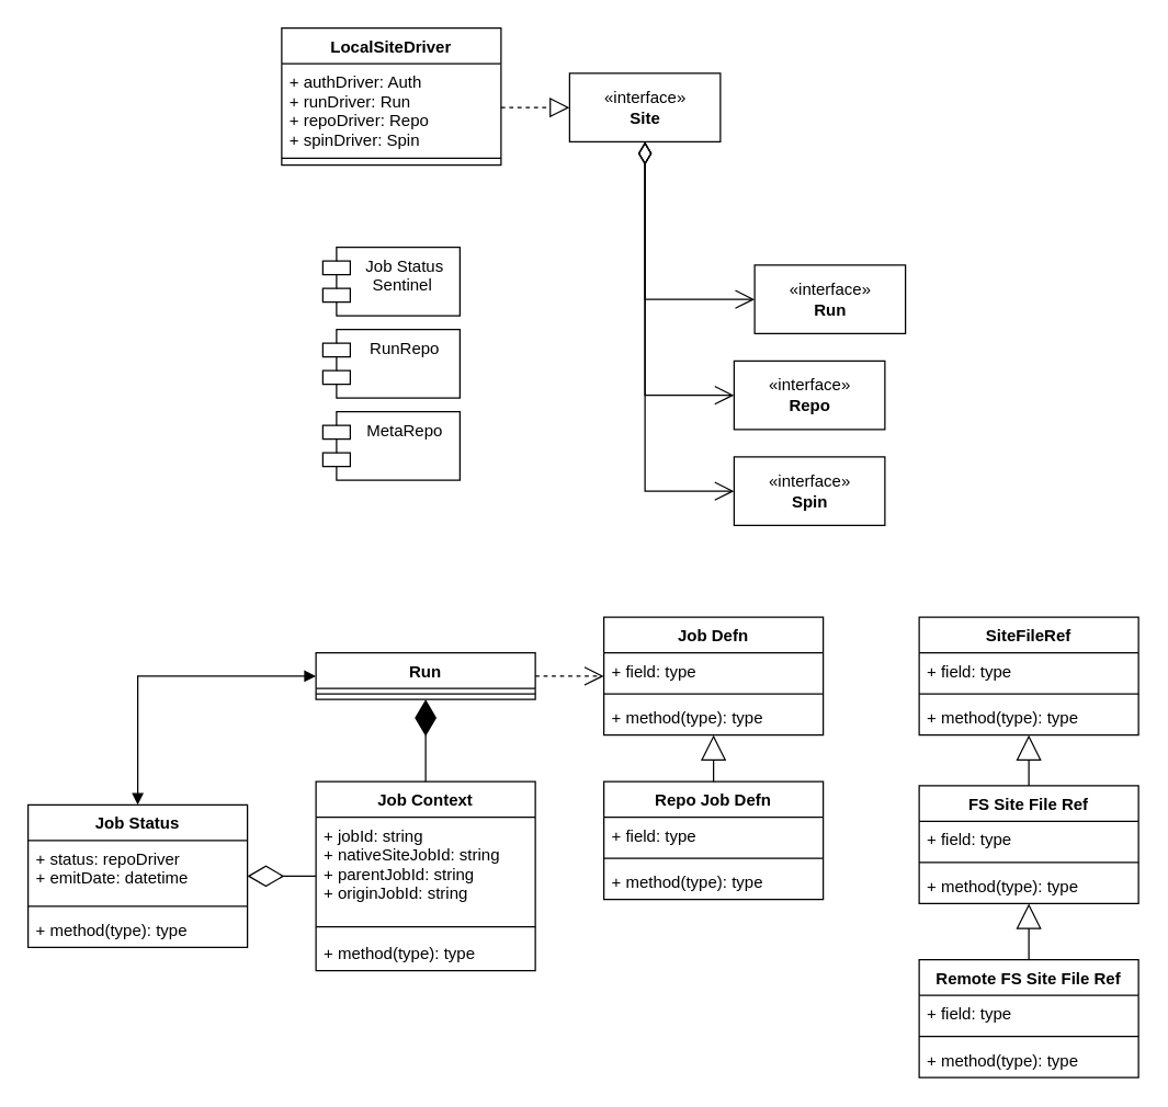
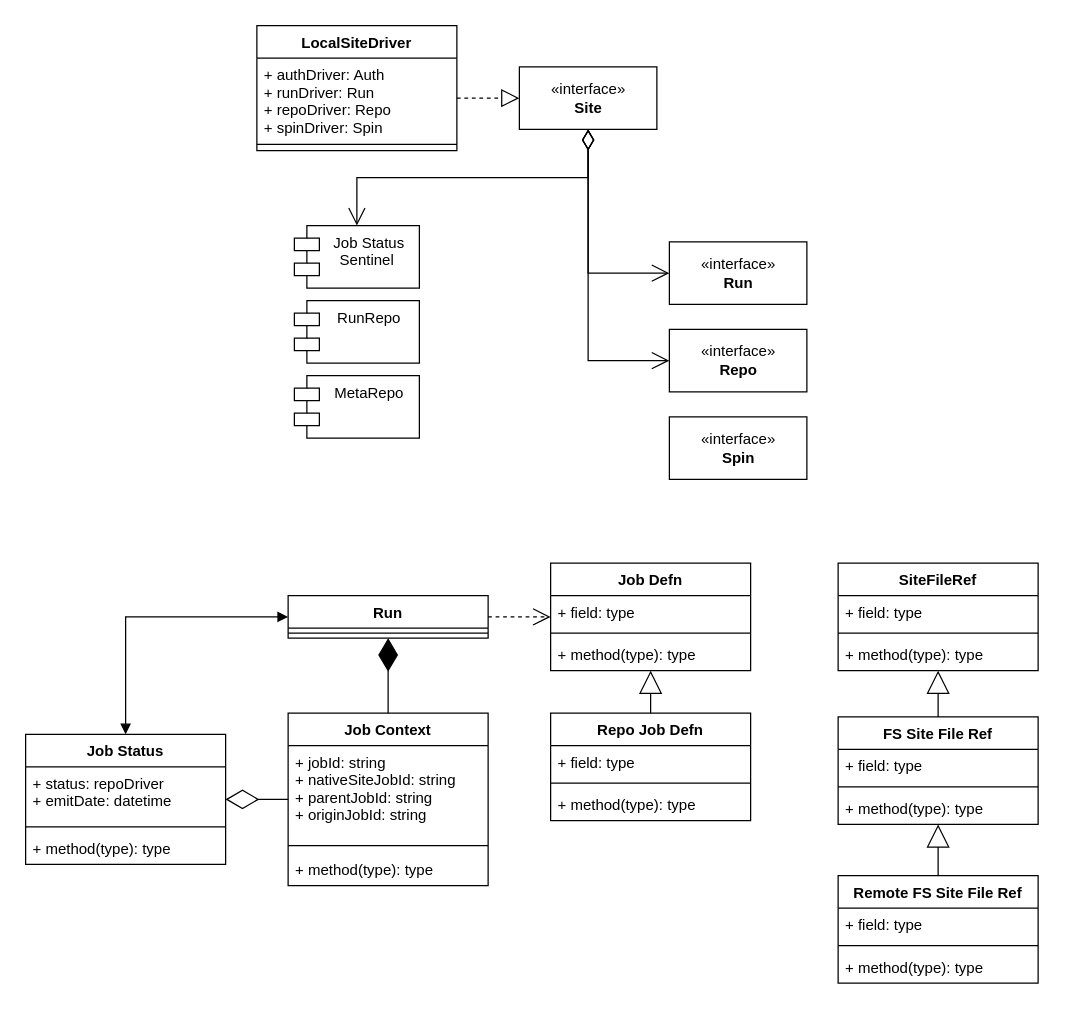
  <mxCell id="0" />
  <mxCell id="1" parent="0" />
  <mxCell id="2" value="«interface»&lt;br&gt;&lt;b&gt;Site&lt;/b&gt;" style="html=1;" vertex="1" parent="1"><mxGeometry x="415" y="53" width="110" height="50" as="geometry" /></mxCell>
- <mxCell id="3" value="«interface»&lt;br&gt;&lt;b&gt;Run&lt;/b&gt;" style="html=1;" vertex="1" parent="1"><mxGeometry x="550" y="193" width="110" height="50" as="geometry" /></mxCell>
+ <mxCell id="3" value="«interface»&lt;br&gt;&lt;b&gt;Run&lt;/b&gt;" style="html=1;" vertex="1" parent="1"><mxGeometry x="535" y="193" width="110" height="50" as="geometry" /></mxCell>
  <mxCell id="4" value="«interface»&lt;br&gt;&lt;b&gt;Repo&lt;/b&gt;" style="html=1;" vertex="1" parent="1"><mxGeometry x="535" y="263" width="110" height="50" as="geometry" /></mxCell>
  <mxCell id="5" value="«interface»&lt;br&gt;&lt;b&gt;Spin&lt;/b&gt;" style="html=1;" vertex="1" parent="1"><mxGeometry x="535" y="333" width="110" height="50" as="geometry" /></mxCell>
  <mxCell id="6" value="LocalSiteDriver" style="swimlane;fontStyle=1;align=center;verticalAlign=top;childLayout=stackLayout;horizontal=1;startSize=26;horizontalStack=0;resizeParent=1;resizeParentMax=0;resizeLast=0;collapsible=1;marginBottom=0;" vertex="1" parent="1"><mxGeometry x="205" y="20" width="160" height="100" as="geometry" /></mxCell>
  <mxCell id="7" value="+ authDriver: Auth&#10;+ runDriver: Run&#10;+ repoDriver: Repo&#10;+ spinDriver: Spin&#10;" style="text;strokeColor=none;fillColor=none;align=left;verticalAlign=top;spacingLeft=4;spacingRight=4;overflow=hidden;rotatable=0;points=[[0,0.5],[1,0.5]];portConstraint=eastwest;" vertex="1" parent="6"><mxGeometry y="26" width="160" height="64" as="geometry" /></mxCell>
  <mxCell id="8" value="" style="line;strokeWidth=1;fillColor=none;align=left;verticalAlign=middle;spacingTop=-1;spacingLeft=3;spacingRight=3;rotatable=0;labelPosition=right;points=[];portConstraint=eastwest;strokeColor=inherit;" vertex="1" parent="6"><mxGeometry y="90" width="160" height="10" as="geometry" /></mxCell>
  <mxCell id="9" value="Job Status&#10;Sentinel " style="shape=module;align=left;spacingLeft=20;align=center;verticalAlign=top;" vertex="1" parent="1"><mxGeometry x="235" y="180" width="100" height="50" as="geometry" /></mxCell>
  <mxCell id="10" value="RunRepo" style="shape=module;align=left;spacingLeft=20;align=center;verticalAlign=top;" vertex="1" parent="1"><mxGeometry x="235" y="240" width="100" height="50" as="geometry" /></mxCell>
  <mxCell id="11" value="MetaRepo" style="shape=module;align=left;spacingLeft=20;align=center;verticalAlign=top;" vertex="1" parent="1"><mxGeometry x="235" y="300" width="100" height="50" as="geometry" /></mxCell>
  <mxCell id="12" value="Job Context" style="swimlane;fontStyle=1;align=center;verticalAlign=top;childLayout=stackLayout;horizontal=1;startSize=26;horizontalStack=0;resizeParent=1;resizeParentMax=0;resizeLast=0;collapsible=1;marginBottom=0;" vertex="1" parent="1"><mxGeometry x="230" y="570" width="160" height="138" as="geometry" /></mxCell>
  <mxCell id="13" value="+ jobId: string&#10;+ nativeSiteJobId: string &#10;+ parentJobId: string&#10;+ originJobId: string" style="text;strokeColor=none;fillColor=none;align=left;verticalAlign=top;spacingLeft=4;spacingRight=4;overflow=hidden;rotatable=0;points=[[0,0.5],[1,0.5]];portConstraint=eastwest;" vertex="1" parent="12"><mxGeometry y="26" width="160" height="74" as="geometry" /></mxCell>
  <mxCell id="14" value="" style="line;strokeWidth=1;fillColor=none;align=left;verticalAlign=middle;spacingTop=-1;spacingLeft=3;spacingRight=3;rotatable=0;labelPosition=right;points=[];portConstraint=eastwest;strokeColor=inherit;" vertex="1" parent="12"><mxGeometry y="100" width="160" height="12" as="geometry" /></mxCell>
  <mxCell id="15" value="+ method(type): type" style="text;strokeColor=none;fillColor=none;align=left;verticalAlign=top;spacingLeft=4;spacingRight=4;overflow=hidden;rotatable=0;points=[[0,0.5],[1,0.5]];portConstraint=eastwest;" vertex="1" parent="12"><mxGeometry y="112" width="160" height="26" as="geometry" /></mxCell>
  <mxCell id="16" value="Job Status" style="swimlane;fontStyle=1;align=center;verticalAlign=top;childLayout=stackLayout;horizontal=1;startSize=26;horizontalStack=0;resizeParent=1;resizeParentMax=0;resizeLast=0;collapsible=1;marginBottom=0;" vertex="1" parent="1"><mxGeometry x="20" y="587" width="160" height="104" as="geometry" /></mxCell>
  <mxCell id="17" value="+ status: repoDriver&#10;+ emitDate: datetime" style="text;strokeColor=none;fillColor=none;align=left;verticalAlign=top;spacingLeft=4;spacingRight=4;overflow=hidden;rotatable=0;points=[[0,0.5],[1,0.5]];portConstraint=eastwest;" vertex="1" parent="16"><mxGeometry y="26" width="160" height="44" as="geometry" /></mxCell>
  <mxCell id="18" value="" style="line;strokeWidth=1;fillColor=none;align=left;verticalAlign=middle;spacingTop=-1;spacingLeft=3;spacingRight=3;rotatable=0;labelPosition=right;points=[];portConstraint=eastwest;strokeColor=inherit;" vertex="1" parent="16"><mxGeometry y="70" width="160" height="8" as="geometry" /></mxCell>
  <mxCell id="19" value="+ method(type): type" style="text;strokeColor=none;fillColor=none;align=left;verticalAlign=top;spacingLeft=4;spacingRight=4;overflow=hidden;rotatable=0;points=[[0,0.5],[1,0.5]];portConstraint=eastwest;" vertex="1" parent="16"><mxGeometry y="78" width="160" height="26" as="geometry" /></mxCell>
  <mxCell id="20" value="Run" style="swimlane;fontStyle=1;align=center;verticalAlign=top;childLayout=stackLayout;horizontal=1;startSize=26;horizontalStack=0;resizeParent=1;resizeParentMax=0;resizeLast=0;collapsible=1;marginBottom=0;" vertex="1" parent="1"><mxGeometry x="230" y="476" width="160" height="34" as="geometry" /></mxCell>
  <mxCell id="21" value="" style="line;strokeWidth=1;fillColor=none;align=left;verticalAlign=middle;spacingTop=-1;spacingLeft=3;spacingRight=3;rotatable=0;labelPosition=right;points=[];portConstraint=eastwest;strokeColor=inherit;" vertex="1" parent="20"><mxGeometry y="26" width="160" height="8" as="geometry" /></mxCell>
  <mxCell id="22" value="Job Defn" style="swimlane;fontStyle=1;align=center;verticalAlign=top;childLayout=stackLayout;horizontal=1;startSize=26;horizontalStack=0;resizeParent=1;resizeParentMax=0;resizeLast=0;collapsible=1;marginBottom=0;" vertex="1" parent="1"><mxGeometry x="440" y="450" width="160" height="86" as="geometry" /></mxCell>
  <mxCell id="23" value="+ field: type" style="text;strokeColor=none;fillColor=none;align=left;verticalAlign=top;spacingLeft=4;spacingRight=4;overflow=hidden;rotatable=0;points=[[0,0.5],[1,0.5]];portConstraint=eastwest;" vertex="1" parent="22"><mxGeometry y="26" width="160" height="26" as="geometry" /></mxCell>
  <mxCell id="24" value="" style="line;strokeWidth=1;fillColor=none;align=left;verticalAlign=middle;spacingTop=-1;spacingLeft=3;spacingRight=3;rotatable=0;labelPosition=right;points=[];portConstraint=eastwest;strokeColor=inherit;" vertex="1" parent="22"><mxGeometry y="52" width="160" height="8" as="geometry" /></mxCell>
  <mxCell id="25" value="+ method(type): type" style="text;strokeColor=none;fillColor=none;align=left;verticalAlign=top;spacingLeft=4;spacingRight=4;overflow=hidden;rotatable=0;points=[[0,0.5],[1,0.5]];portConstraint=eastwest;" vertex="1" parent="22"><mxGeometry y="60" width="160" height="26" as="geometry" /></mxCell>
  <mxCell id="26" value="Repo Job Defn" style="swimlane;fontStyle=1;align=center;verticalAlign=top;childLayout=stackLayout;horizontal=1;startSize=26;horizontalStack=0;resizeParent=1;resizeParentMax=0;resizeLast=0;collapsible=1;marginBottom=0;" vertex="1" parent="1"><mxGeometry x="440" y="570" width="160" height="86" as="geometry" /></mxCell>
  <mxCell id="27" value="+ field: type" style="text;strokeColor=none;fillColor=none;align=left;verticalAlign=top;spacingLeft=4;spacingRight=4;overflow=hidden;rotatable=0;points=[[0,0.5],[1,0.5]];portConstraint=eastwest;" vertex="1" parent="26"><mxGeometry y="26" width="160" height="26" as="geometry" /></mxCell>
  <mxCell id="28" value="" style="line;strokeWidth=1;fillColor=none;align=left;verticalAlign=middle;spacingTop=-1;spacingLeft=3;spacingRight=3;rotatable=0;labelPosition=right;points=[];portConstraint=eastwest;strokeColor=inherit;" vertex="1" parent="26"><mxGeometry y="52" width="160" height="8" as="geometry" /></mxCell>
  <mxCell id="29" value="+ method(type): type" style="text;strokeColor=none;fillColor=none;align=left;verticalAlign=top;spacingLeft=4;spacingRight=4;overflow=hidden;rotatable=0;points=[[0,0.5],[1,0.5]];portConstraint=eastwest;" vertex="1" parent="26"><mxGeometry y="60" width="160" height="26" as="geometry" /></mxCell>
  <mxCell id="30" value="SiteFileRef" style="swimlane;fontStyle=1;align=center;verticalAlign=top;childLayout=stackLayout;horizontal=1;startSize=26;horizontalStack=0;resizeParent=1;resizeParentMax=0;resizeLast=0;collapsible=1;marginBottom=0;" vertex="1" parent="1"><mxGeometry x="670" y="450" width="160" height="86" as="geometry" /></mxCell>
  <mxCell id="31" value="+ field: type" style="text;strokeColor=none;fillColor=none;align=left;verticalAlign=top;spacingLeft=4;spacingRight=4;overflow=hidden;rotatable=0;points=[[0,0.5],[1,0.5]];portConstraint=eastwest;" vertex="1" parent="30"><mxGeometry y="26" width="160" height="26" as="geometry" /></mxCell>
  <mxCell id="32" value="" style="line;strokeWidth=1;fillColor=none;align=left;verticalAlign=middle;spacingTop=-1;spacingLeft=3;spacingRight=3;rotatable=0;labelPosition=right;points=[];portConstraint=eastwest;strokeColor=inherit;" vertex="1" parent="30"><mxGeometry y="52" width="160" height="8" as="geometry" /></mxCell>
  <mxCell id="33" value="+ method(type): type" style="text;strokeColor=none;fillColor=none;align=left;verticalAlign=top;spacingLeft=4;spacingRight=4;overflow=hidden;rotatable=0;points=[[0,0.5],[1,0.5]];portConstraint=eastwest;" vertex="1" parent="30"><mxGeometry y="60" width="160" height="26" as="geometry" /></mxCell>
  <mxCell id="34" value="FS Site File Ref" style="swimlane;fontStyle=1;align=center;verticalAlign=top;childLayout=stackLayout;horizontal=1;startSize=26;horizontalStack=0;resizeParent=1;resizeParentMax=0;resizeLast=0;collapsible=1;marginBottom=0;" vertex="1" parent="1"><mxGeometry x="670" y="573" width="160" height="86" as="geometry" /></mxCell>
  <mxCell id="35" value="+ field: type" style="text;strokeColor=none;fillColor=none;align=left;verticalAlign=top;spacingLeft=4;spacingRight=4;overflow=hidden;rotatable=0;points=[[0,0.5],[1,0.5]];portConstraint=eastwest;" vertex="1" parent="34"><mxGeometry y="26" width="160" height="26" as="geometry" /></mxCell>
  <mxCell id="36" value="" style="line;strokeWidth=1;fillColor=none;align=left;verticalAlign=middle;spacingTop=-1;spacingLeft=3;spacingRight=3;rotatable=0;labelPosition=right;points=[];portConstraint=eastwest;strokeColor=inherit;" vertex="1" parent="34"><mxGeometry y="52" width="160" height="8" as="geometry" /></mxCell>
  <mxCell id="37" value="+ method(type): type" style="text;strokeColor=none;fillColor=none;align=left;verticalAlign=top;spacingLeft=4;spacingRight=4;overflow=hidden;rotatable=0;points=[[0,0.5],[1,0.5]];portConstraint=eastwest;" vertex="1" parent="34"><mxGeometry y="60" width="160" height="26" as="geometry" /></mxCell>
  <mxCell id="38" value="Remote FS Site File Ref" style="swimlane;fontStyle=1;align=center;verticalAlign=top;childLayout=stackLayout;horizontal=1;startSize=26;horizontalStack=0;resizeParent=1;resizeParentMax=0;resizeLast=0;collapsible=1;marginBottom=0;" vertex="1" parent="1"><mxGeometry x="670" y="700" width="160" height="86" as="geometry" /></mxCell>
  <mxCell id="39" value="+ field: type" style="text;strokeColor=none;fillColor=none;align=left;verticalAlign=top;spacingLeft=4;spacingRight=4;overflow=hidden;rotatable=0;points=[[0,0.5],[1,0.5]];portConstraint=eastwest;" vertex="1" parent="38"><mxGeometry y="26" width="160" height="26" as="geometry" /></mxCell>
  <mxCell id="40" value="" style="line;strokeWidth=1;fillColor=none;align=left;verticalAlign=middle;spacingTop=-1;spacingLeft=3;spacingRight=3;rotatable=0;labelPosition=right;points=[];portConstraint=eastwest;strokeColor=inherit;" vertex="1" parent="38"><mxGeometry y="52" width="160" height="8" as="geometry" /></mxCell>
  <mxCell id="41" value="+ method(type): type" style="text;strokeColor=none;fillColor=none;align=left;verticalAlign=top;spacingLeft=4;spacingRight=4;overflow=hidden;rotatable=0;points=[[0,0.5],[1,0.5]];portConstraint=eastwest;" vertex="1" parent="38"><mxGeometry y="60" width="160" height="26" as="geometry" /></mxCell>
  <mxCell id="42" value="" style="endArrow=open;html=1;endSize=12;startArrow=diamondThin;startSize=14;startFill=0;edgeStyle=orthogonalEdgeStyle;align=left;verticalAlign=bottom;rounded=0;exitX=0.5;exitY=1;exitDx=0;exitDy=0;entryX=0;entryY=0.5;entryDx=0;entryDy=0;" edge="1" parent="1" source="2" target="3"><mxGeometry x="-1" y="3" relative="1" as="geometry"><mxPoint x="480" y="113" as="sourcePoint" /><mxPoint x="545" y="158" as="targetPoint" /></mxGeometry></mxCell>
  <mxCell id="43" value="" style="endArrow=open;html=1;endSize=12;startArrow=diamondThin;startSize=14;startFill=0;edgeStyle=orthogonalEdgeStyle;align=left;verticalAlign=bottom;rounded=0;exitX=0.5;exitY=1;exitDx=0;exitDy=0;entryX=0;entryY=0.5;entryDx=0;entryDy=0;" edge="1" parent="1" source="2" target="4"><mxGeometry x="-1" y="3" relative="1" as="geometry"><mxPoint x="480" y="113" as="sourcePoint" /><mxPoint x="545" y="228" as="targetPoint" /></mxGeometry></mxCell>
- <mxCell id="44" value="" style="endArrow=open;html=1;endSize=12;startArrow=diamondThin;startSize=14;startFill=0;edgeStyle=orthogonalEdgeStyle;align=left;verticalAlign=bottom;rounded=0;entryX=0;entryY=0.5;entryDx=0;entryDy=0;exitX=0.5;exitY=1;exitDx=0;exitDy=0;" edge="1" parent="1" source="2" target="5"><mxGeometry x="-1" y="3" relative="1" as="geometry"><mxPoint x="475" y="103" as="sourcePoint" /><mxPoint x="545" y="298" as="targetPoint" /></mxGeometry></mxCell>
+ <mxCell id="44" value="" style="endArrow=open;html=1;endSize=12;startArrow=diamondThin;startSize=14;startFill=0;edgeStyle=orthogonalEdgeStyle;align=left;verticalAlign=bottom;rounded=0;exitX=0.5;exitY=1;exitDx=0;exitDy=0;" edge="1" parent="1" source="2" target="9"><mxGeometry x="-1" y="3" relative="1" as="geometry"><mxPoint x="475" y="103" as="sourcePoint" /><mxPoint x="545" y="298" as="targetPoint" /></mxGeometry></mxCell>
  <mxCell id="45" value="" style="endArrow=block;dashed=1;endFill=0;endSize=12;html=1;rounded=0;entryX=0;entryY=0.5;entryDx=0;entryDy=0;" edge="1" parent="1" source="7" target="2"><mxGeometry width="160" relative="1" as="geometry"><mxPoint x="285" y="403" as="sourcePoint" /><mxPoint x="445" y="403" as="targetPoint" /></mxGeometry></mxCell>
  <mxCell id="46" value="" style="endArrow=block;endSize=16;endFill=0;html=1;rounded=0;" edge="1" parent="1" source="26" target="22"><mxGeometry width="160" relative="1" as="geometry"><mxPoint x="500" y="720" as="sourcePoint" /><mxPoint x="660" y="720" as="targetPoint" /></mxGeometry></mxCell>
  <mxCell id="47" value="" style="endArrow=open;endSize=12;dashed=1;html=1;rounded=0;" edge="1" parent="1" source="20" target="22"><mxGeometry width="160" relative="1" as="geometry"><mxPoint x="370" y="460" as="sourcePoint" /><mxPoint x="530" y="460" as="targetPoint" /></mxGeometry></mxCell>
  <mxCell id="48" value="" style="endArrow=diamondThin;endFill=1;endSize=24;html=1;rounded=0;entryX=0.5;entryY=1;entryDx=0;entryDy=0;exitX=0.5;exitY=0;exitDx=0;exitDy=0;" edge="1" parent="1" source="12" target="20"><mxGeometry width="160" relative="1" as="geometry"><mxPoint x="70" y="730" as="sourcePoint" /><mxPoint x="230" y="730" as="targetPoint" /></mxGeometry></mxCell>
  <mxCell id="49" value="" style="endArrow=diamondThin;endFill=0;endSize=24;html=1;rounded=0;" edge="1" parent="1" source="12" target="16"><mxGeometry width="160" relative="1" as="geometry"><mxPoint x="200" y="760" as="sourcePoint" /><mxPoint x="360" y="760" as="targetPoint" /></mxGeometry></mxCell>
  <mxCell id="50" value="" style="endArrow=block;startArrow=block;endFill=1;startFill=1;html=1;rounded=0;" edge="1" parent="1" source="16" target="20"><mxGeometry width="160" relative="1" as="geometry"><mxPoint x="-10" y="480" as="sourcePoint" /><mxPoint x="150" y="480" as="targetPoint" /><Array as="points"><mxPoint x="100" y="493" /></Array></mxGeometry></mxCell>
  <mxCell id="51" value="" style="endArrow=block;endSize=16;endFill=0;html=1;rounded=0;" edge="1" parent="1" source="34" target="30"><mxGeometry width="160" relative="1" as="geometry"><mxPoint x="770" y="840" as="sourcePoint" /><mxPoint x="930" y="840" as="targetPoint" /></mxGeometry></mxCell>
  <mxCell id="52" value="" style="endArrow=block;endSize=16;endFill=0;html=1;rounded=0;" edge="1" parent="1" source="38" target="34"><mxGeometry width="160" relative="1" as="geometry"><mxPoint x="780" y="870" as="sourcePoint" /><mxPoint x="940" y="870" as="targetPoint" /></mxGeometry></mxCell>
